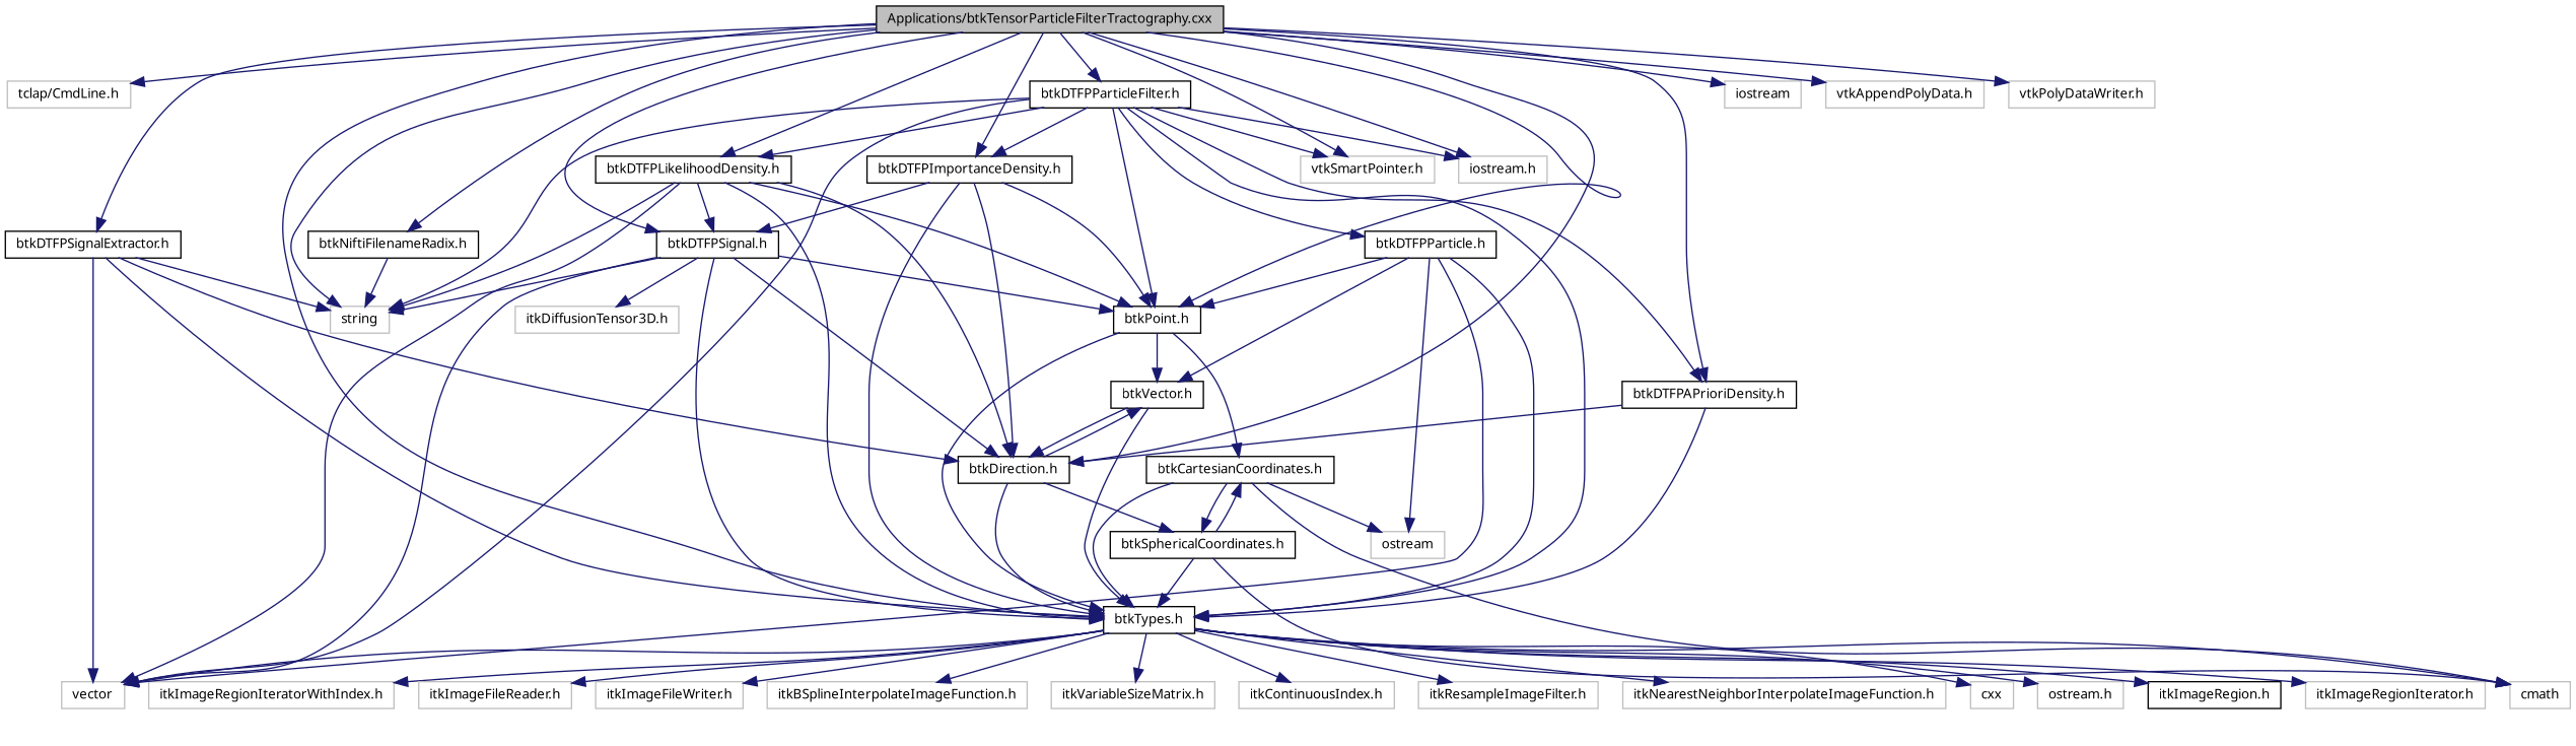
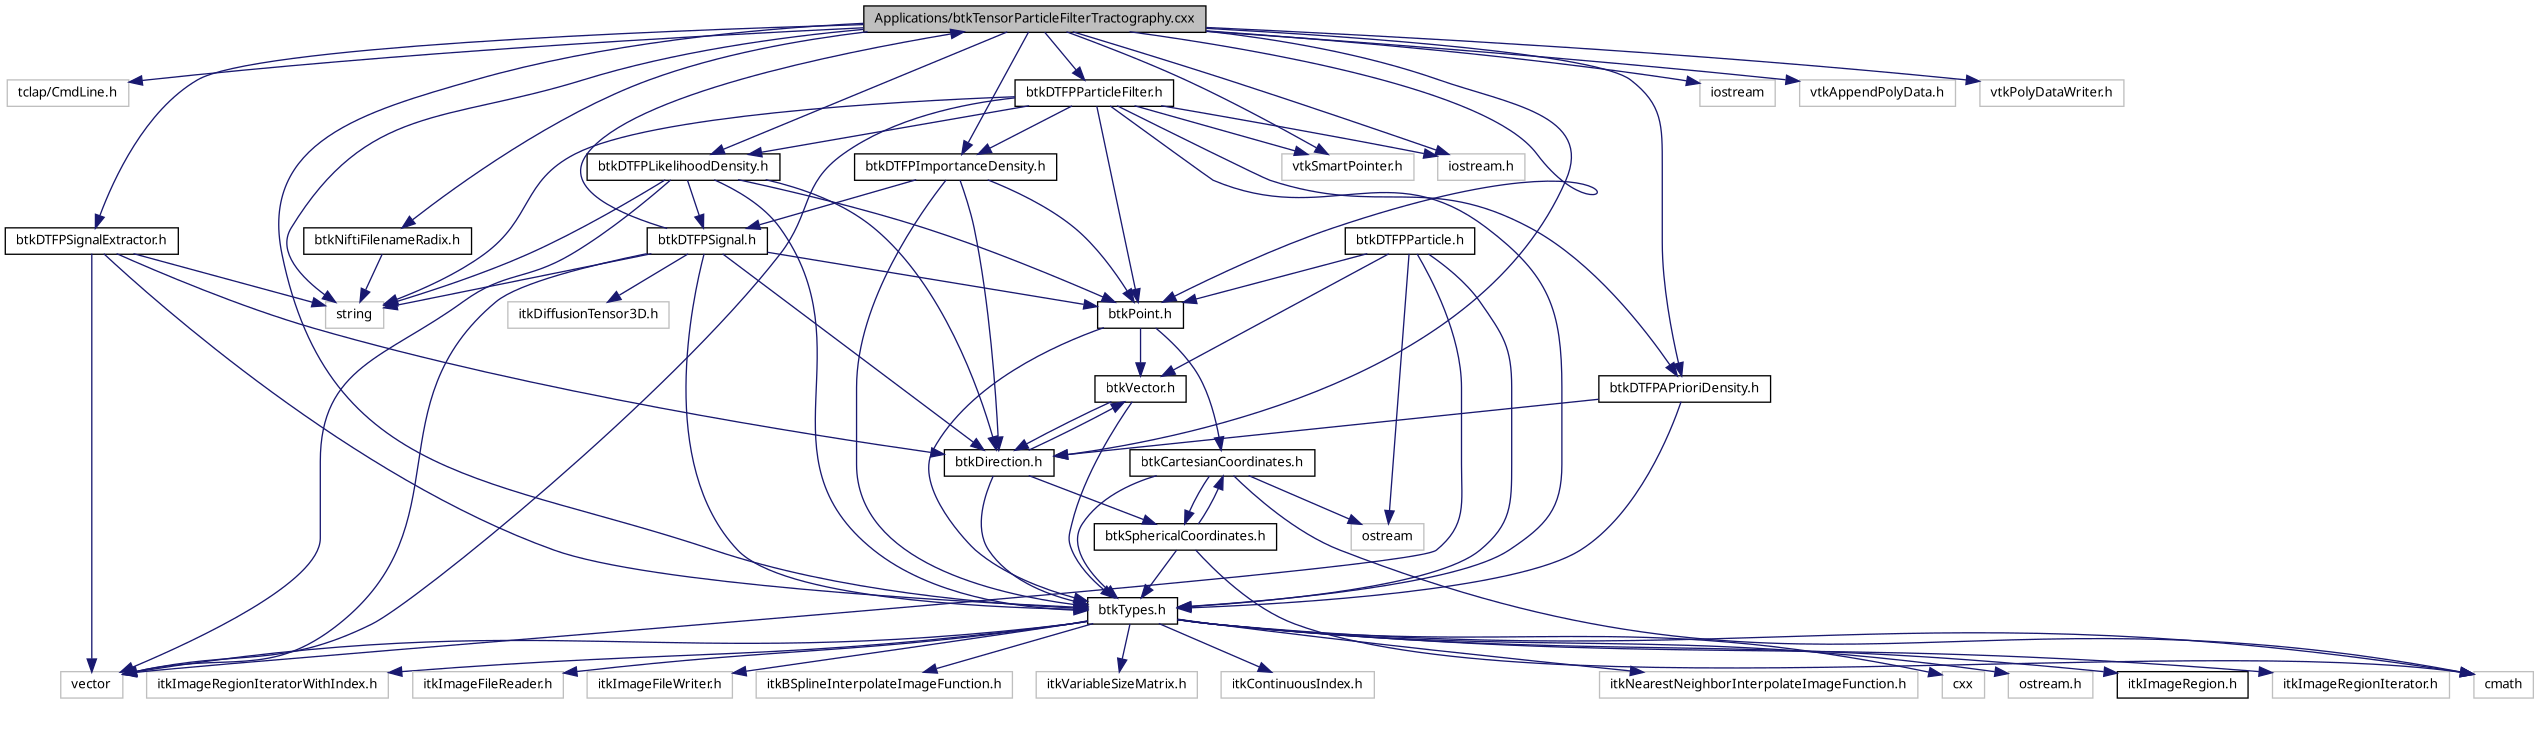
  digraph {
    node [color=grey75 fillcolor=white fontname="FreeSans.ttf" fontsize=10 shape=record style=filled]
    edge [color=midnightblue fontname="FreeSans.ttf" fontsize=10 labelfontname="FreeSans.ttf" labelfontsize=10 style=solid]
    n1 [color=black fillcolor=grey75 fontcolor=black height=0.2 label="Applications/btkTensorParticleFilterTractography.cxx" width=0.4]
    n2 [height=0.2 label="tclap/CmdLine.h" width=0.4]
    n3 [height=0.2 label=string width=0.4]
    n4 [height=0.2 label=iostream width=0.4]
    n5 [height=0.2 label="vtkSmartPointer.h" width=0.4]
    n6 [height=0.2 label="iostream.h" width=0.4]
    n7 [height=0.2 label="vtkAppendPolyData.h" width=0.4]
    n8 [height=0.2 label="vtkPolyDataWriter.h" width=0.4]
    n9 [color=black height=0.2 label="btkTypes.h" width=0.4]
    n10 [color=black height=0.2 label="btkPoint.h" width=0.4]
    n11 [color=black height=0.2 label="btkDirection.h" width=0.4]
    n12 [color=black height=0.2 label="btkDTFPSignal.h" width=0.4]
    n13 [color=black height=0.2 label="btkDTFPSignalExtractor.h" width=0.4]
    n14 [color=black height=0.2 label="btkDTFPImportanceDensity.h" width=0.4]
    n15 [color=black height=0.2 label="btkDTFPAPrioriDensity.h" width=0.4]
    n16 [color=black height=0.2 label="btkDTFPLikelihoodDensity.h" width=0.4]
    n17 [color=black height=0.2 label="btkDTFPParticleFilter.h" width=0.4]
    n18 [color=black height=0.2 label="btkNiftiFilenameRadix.h" width=0.4]
    n19 [height=0.2 label="ostream.h" width=0.4]
    n20 [color=black height=0.2 label="itkImageRegion.h" width=0.4]
    n21 [height=0.2 label="itkImageRegionIterator.h" width=0.4]
    n22 [height=0.2 label="itkImageRegionIteratorWithIndex.h" width=0.4]
    n23 [height=0.2 label="itkImageFileReader.h" width=0.4]
    n24 [height=0.2 label="itkImageFileWriter.h" width=0.4]
    n25 [height=0.2 label="itkBSplineInterpolateImageFunction.h" width=0.4]
    n26 [height=0.2 label="itkVariableSizeMatrix.h" width=0.4]
    n27 [height=0.2 label="itkContinuousIndex.h" width=0.4]
-   n28 [height=0.2 label="itkResampleImageFilter.h" width=0.4]
    n29 [height=0.2 label="itkNearestNeighborInterpolateImageFunction.h" width=0.4]
    n30 [height=0.2 label=cxx width=0.4]
    n31 [height=0.2 label=cmath width=0.4]
    n32 [height=0.2 label=vector width=0.4]
    n33 [color=black height=0.2 label="btkCartesianCoordinates.h" width=0.4]
    n34 [color=black height=0.2 label="btkVector.h" width=0.4]
    n35 [color=black height=0.2 label="btkSphericalCoordinates.h" width=0.4]
    n36 [height=0.2 label="itkDiffusionTensor3D.h" width=0.4]
    n37 [color=black height=0.2 label="btkDTFPParticle.h" width=0.4]
    n38 [height=0.2 label=ostream width=0.4]
    n1 -> n2
    n1 -> n3
    n1 -> n4
    n1 -> n5
    n1 -> n6
    n1 -> n7
    n1 -> n8
    n1 -> n9
    n1 -> n10
    n1 -> n11
-   n1 -> n12
+   n12 -> n1
    n1 -> n13
    n1 -> n14
    n1 -> n15
    n1 -> n16
    n1 -> n17
    n1 -> n18
    n9 -> n19
    n9 -> n20
    n9 -> n21
    n9 -> n22
    n9 -> n23
    n9 -> n24
    n9 -> n25
    n9 -> n26
    n9 -> n27
-   n9 -> n28
    n9 -> n29
    n9 -> n30
    n9 -> n31
    n9 -> n32
    n10 -> n9
    n10 -> n33
    n10 -> n34
    n11 -> n9
    n11 -> n34
    n11 -> n35
    n12 -> n3
    n12 -> n9
    n12 -> n10
    n12 -> n11
    n12 -> n32
    n12 -> n36
    n13 -> n3
    n13 -> n9
    n13 -> n11
    n13 -> n32
    n14 -> n9
    n14 -> n10
    n14 -> n11
    n14 -> n12
    n15 -> n9
    n15 -> n11
    n16 -> n3
    n16 -> n9
    n16 -> n10
    n16 -> n11
    n16 -> n12
    n16 -> n32
    n17 -> n3
    n17 -> n5
    n17 -> n6
    n17 -> n9
    n17 -> n10
    n17 -> n14
    n17 -> n15
    n17 -> n16
    n17 -> n32
-   n17 -> n37
    n18 -> n3
    n33 -> n9
    n33 -> n31
    n33 -> n35
    n33 -> n38
    n34 -> n9
    n34 -> n11
    n35 -> n9
    n35 -> n31
    n35 -> n33
    n37 -> n9
    n37 -> n10
    n37 -> n32
    n37 -> n34
    n37 -> n38
  }
